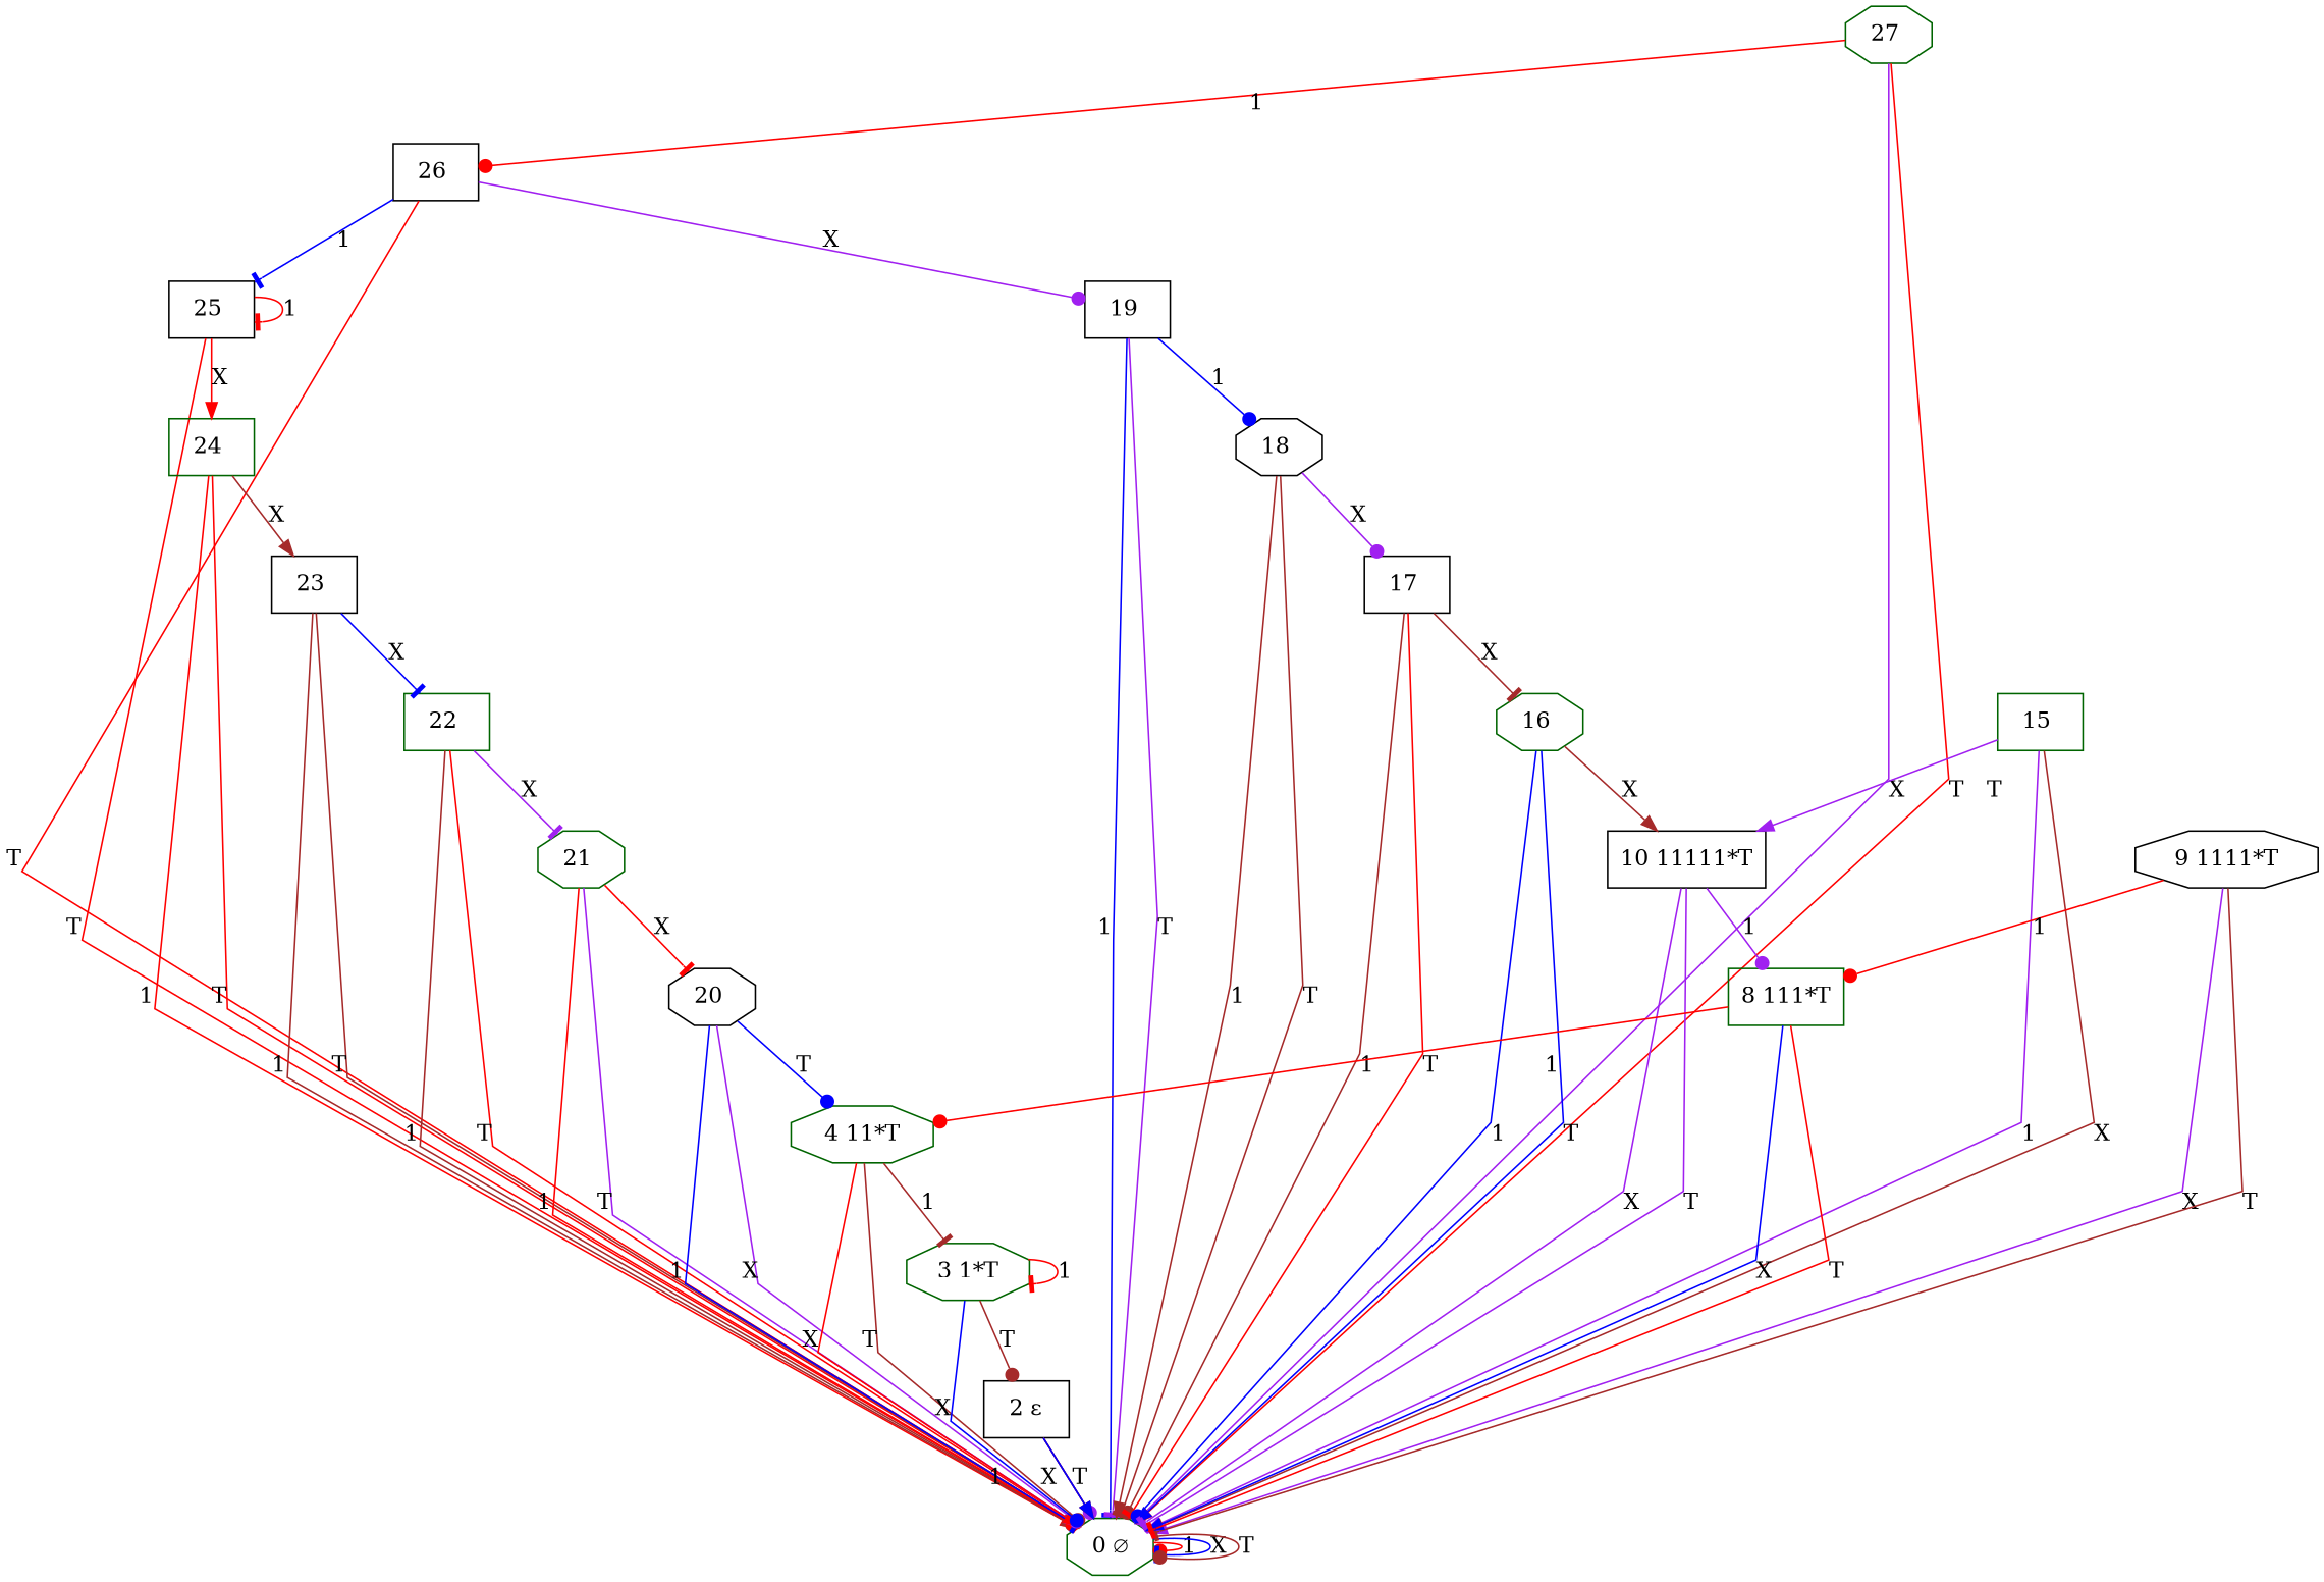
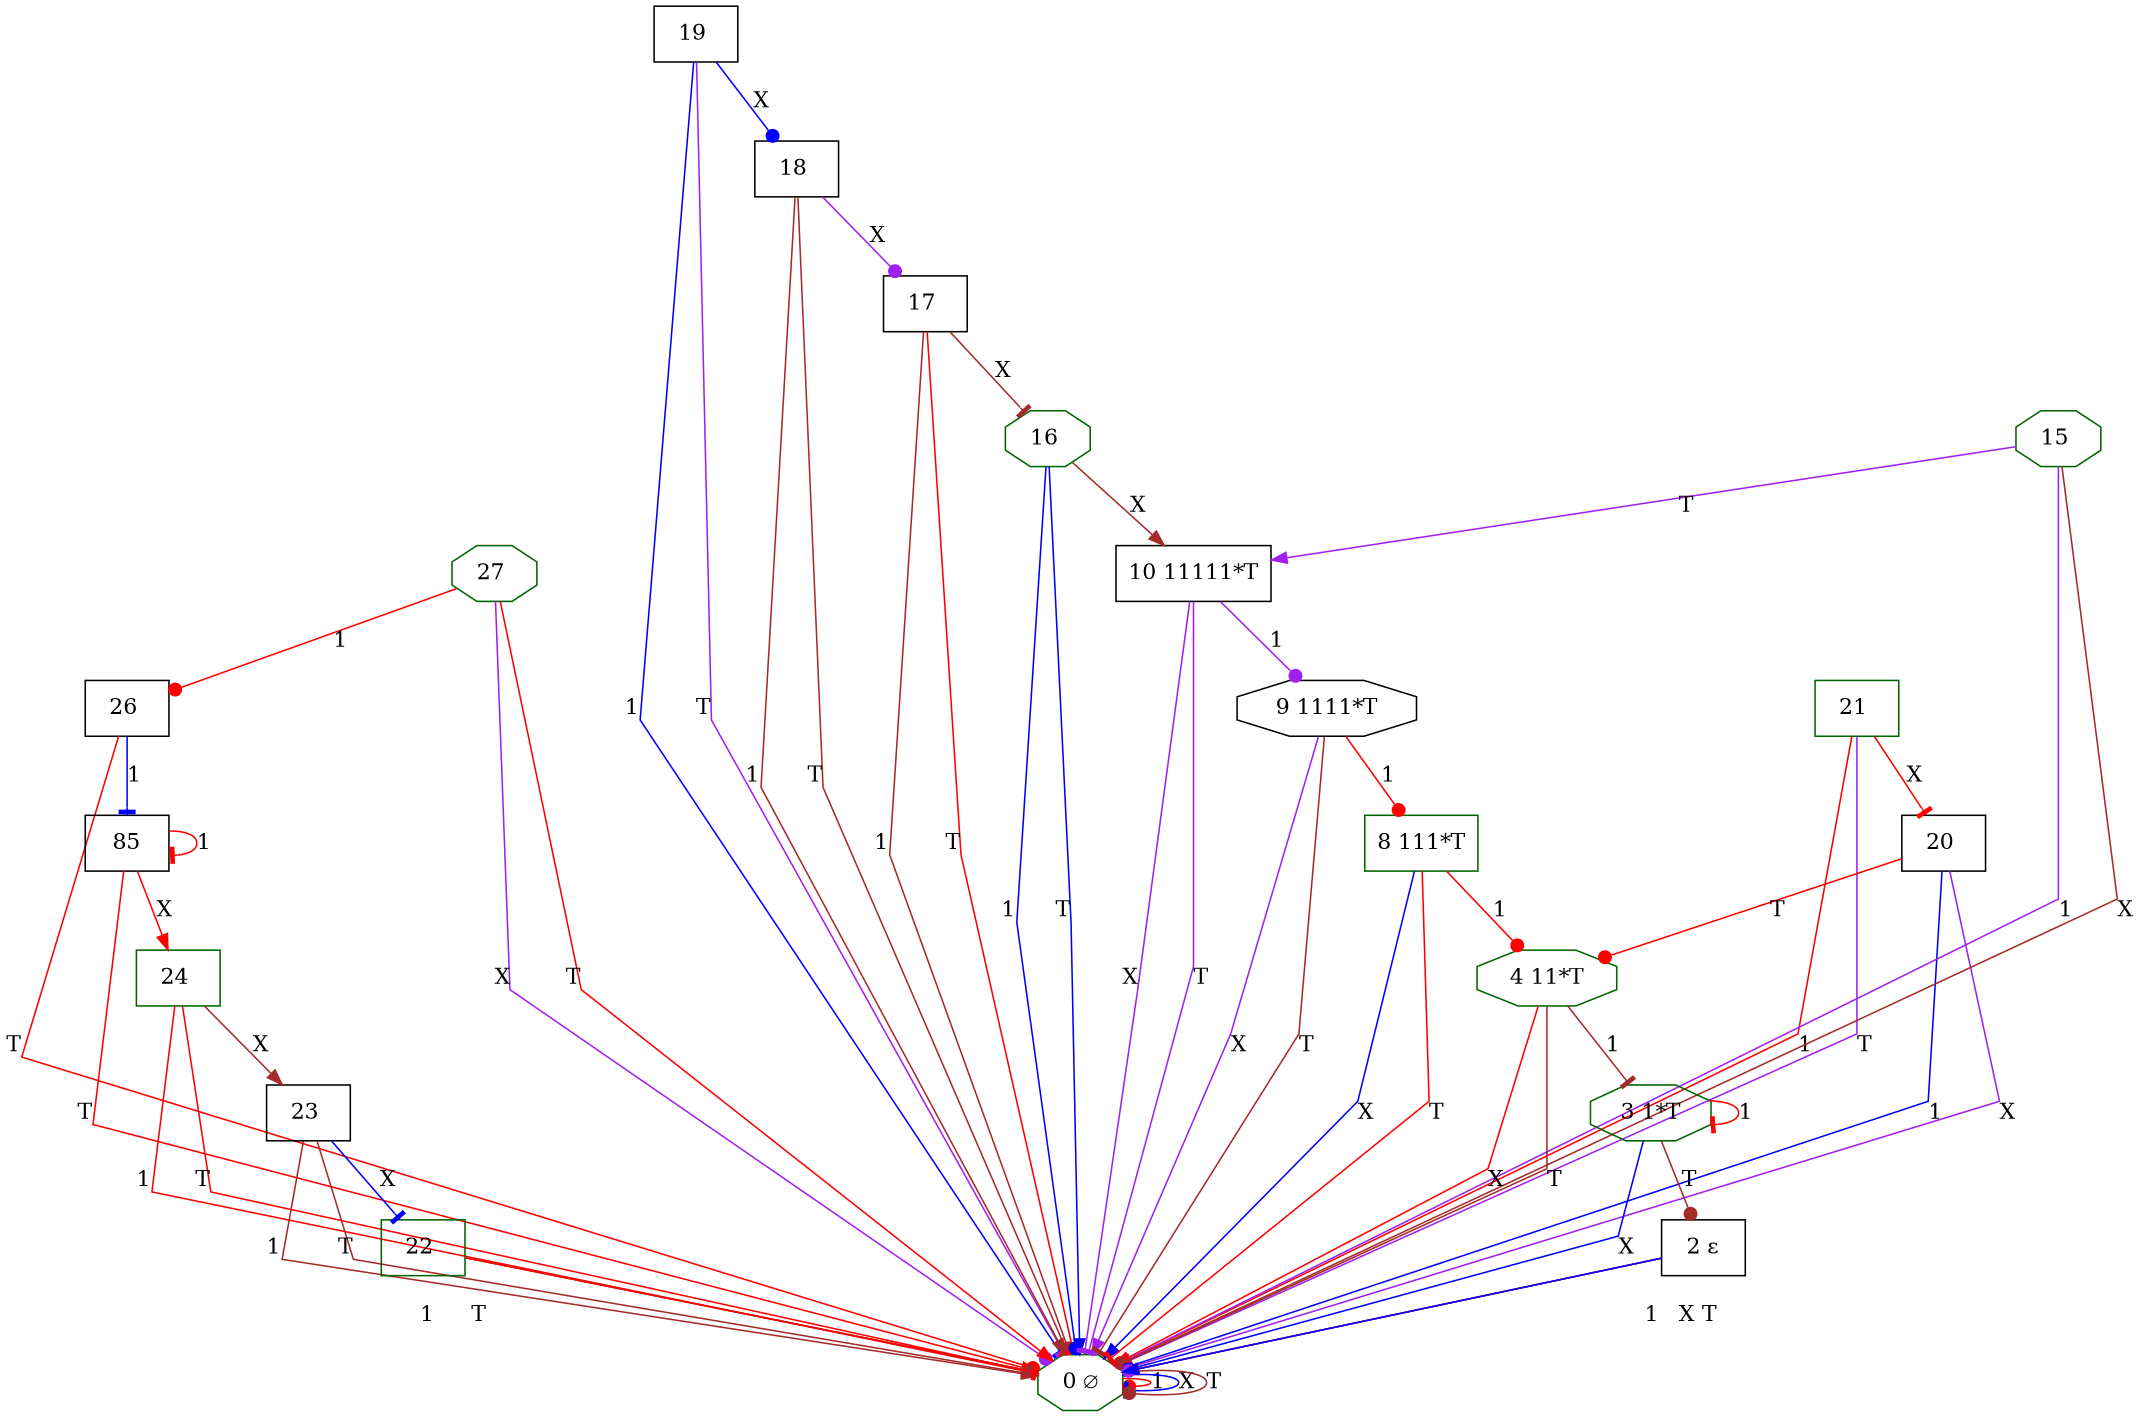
  digraph {
    splines=false
    node [color=darkgreen shape=box]
    edge [arrowhead=dot color=red]
    n1 [label="27 " shape=octagon]
    n2 [color=black label="26 "]
    n3 [label="0 &#8709;" shape=octagon]
-   n4 [color=black label="25 "]
+   n4 [color=black label=85]
    n5 [color=black label="19 "]
    n6 [label="24 "]
-   n7 [color=black label="18 " shape=octagon]
+   n7 [color=black label="18 "]
    n8 [color=black label="23 "]
    n9 [color=black label="17 "]
    n10 [label="22 "]
    n11 [label="16 " shape=octagon]
-   n12 [label="21 " shape=octagon]
+   n12 [label="21 "]
    n13 [color=black label="10 11111*T"]
-   n14 [color=black label="20 " shape=octagon]
-   n15 [label="15 "]
+   n14 [color=black label="20 "]
+   n15 [label="15 " shape=octagon]
    n16 [label="4 11*T" shape=octagon]
    n17 [color=black label="9 1111*T" shape=octagon]
    n18 [label="3 1*T" shape=octagon]
    n19 [label="8 111*T"]
    n20 [color=black label="2 &#949;"]
    n1 -> n2 [label=1]
    n1 -> n3 [color=purple label=X]
    n1 -> n3 [arrowhead=normal label=T]
    n2 -> n3 [label=T]
    n2 -> n4 [arrowhead=tee color=blue label=1]
-   n2 -> n5 [color=purple label=X]
    n3 -> n3 [label=1]
    n3 -> n3 [arrowhead=tee color=blue label=X]
    n3 -> n3 [color=brown label=T]
    n4 -> n3 [arrowhead=normal label=T]
    n4 -> n4 [arrowhead=tee label=1]
    n4 -> n6 [arrowhead=normal label=X]
    n5 -> n3 [arrowhead=tee color=blue label=1]
    n5 -> n3 [arrowhead=tee color=purple label=T]
-   n5 -> n7 [color=blue label=1]
+   n5 -> n7 [color=blue label=X]
    n6 -> n3 [arrowhead=normal label=1]
    n6 -> n3 [arrowhead=normal label=T]
    n6 -> n8 [arrowhead=normal color=brown label=X]
    n7 -> n3 [arrowhead=normal color=brown label=1]
    n7 -> n3 [arrowhead=tee color=brown label=T]
    n7 -> n9 [color=purple label=X]
    n8 -> n3 [arrowhead=normal color=brown label=1]
    n8 -> n3 [arrowhead=normal color=brown label=T]
    n8 -> n10 [arrowhead=tee color=blue label=X]
    n9 -> n3 [color=brown label=1]
    n9 -> n3 [arrowhead=tee label=T]
    n9 -> n11 [arrowhead=tee color=brown label=X]
    n10 -> n3 [color=brown label=1]
    n10 -> n3 [arrowhead=tee label=T]
-   n10 -> n12 [arrowhead=tee color=purple label=X]
    n11 -> n3 [color=blue label=1]
    n11 -> n3 [arrowhead=normal color=blue label=T]
    n11 -> n13 [arrowhead=normal color=brown label=X]
    n12 -> n3 [label=1]
    n12 -> n3 [arrowhead=normal color=purple label=T]
    n12 -> n14 [arrowhead=tee label=X]
    n13 -> n3 [arrowhead=tee color=purple label=X]
    n13 -> n3 [arrowhead=tee color=purple label=T]
-   n13 -> n19 [color=purple label=1]
+   n13 -> n17 [color=purple label=1]
    n14 -> n3 [arrowhead=tee color=blue label=1]
    n14 -> n3 [color=purple label=X]
-   n14 -> n16 [color=blue label=T]
+   n14 -> n16 [label=T]
    n15 -> n3 [arrowhead=normal color=purple label=1]
    n15 -> n3 [arrowhead=normal color=brown label=X]
    n15 -> n13 [arrowhead=normal color=purple label=T]
    n16 -> n3 [arrowhead=normal label=X]
    n16 -> n3 [color=brown label=T]
    n16 -> n18 [arrowhead=tee color=brown label=1]
    n17 -> n3 [arrowhead=normal color=purple label=X]
    n17 -> n3 [arrowhead=tee color=brown label=T]
    n17 -> n19 [label=1]
    n18 -> n3 [color=blue label=X]
    n18 -> n18 [arrowhead=tee label=1]
    n18 -> n20 [color=brown label=T]
    n19 -> n3 [arrowhead=normal color=blue label=X]
    n19 -> n3 [arrowhead=tee label=T]
    n19 -> n16 [label=1]
    n20 -> n3 [color=purple label=1]
    n20 -> n3 [arrowhead=normal color=brown label=X]
    n20 -> n3 [arrowhead=normal color=blue label=T]
  }
